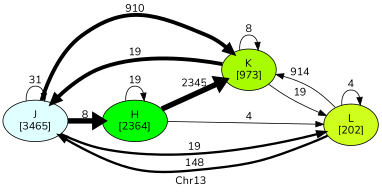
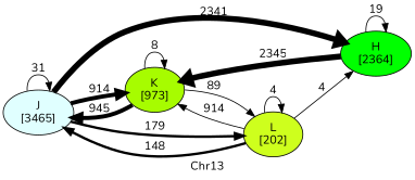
  digraph {
    fontname=Nunito
    label=Chr13
    rankdir=LR
    node [fontname=Nunito style=filled]
    edge [fontname=Nunito penwidth=1]
    n1 [fillcolor="#e0ffff" label="J\n[3465]"]
    n2 [fillcolor="#a7fc00" label="K\n[973]"]
    n3 [fillcolor="#00ff00" label="H\n[2364]"]
    n4 [fillcolor="#ceff1d" label="L\n[202]"]
    n1 -> n1 [label=31]
-   n1 -> n2 [label=910 penwidth=5]
-   n1 -> n3 [label=8 penwidth=7]
-   n1 -> n4 [label=19 penwidth=3]
-   n2 -> n1 [label=19 penwidth=5]
+   n1 -> n2 [label=914 penwidth=5]
+   n1 -> n3 [label=2341 penwidth=7]
+   n1 -> n4 [label=179 penwidth=3]
+   n2 -> n1 [label=945 penwidth=5]
    n2 -> n2 [label=8]
-   n2 -> n4 [label=19]
+   n2 -> n4 [label=89]
    n3 -> n2 [label=2345 penwidth=7]
    n3 -> n3 [label=19]
    n4 -> n1 [label=148 penwidth=3]
    n4 -> n2 [label=914]
-   n3 -> n4 [label=4]
+   n4 -> n3 [label=4]
    n4 -> n4 [label=4]
  }
